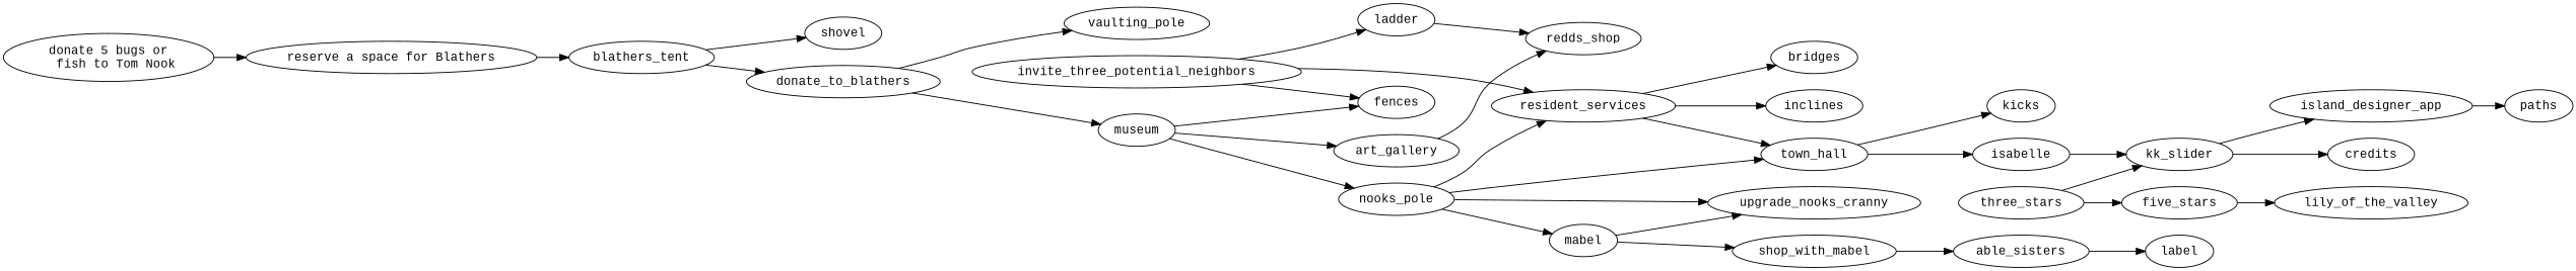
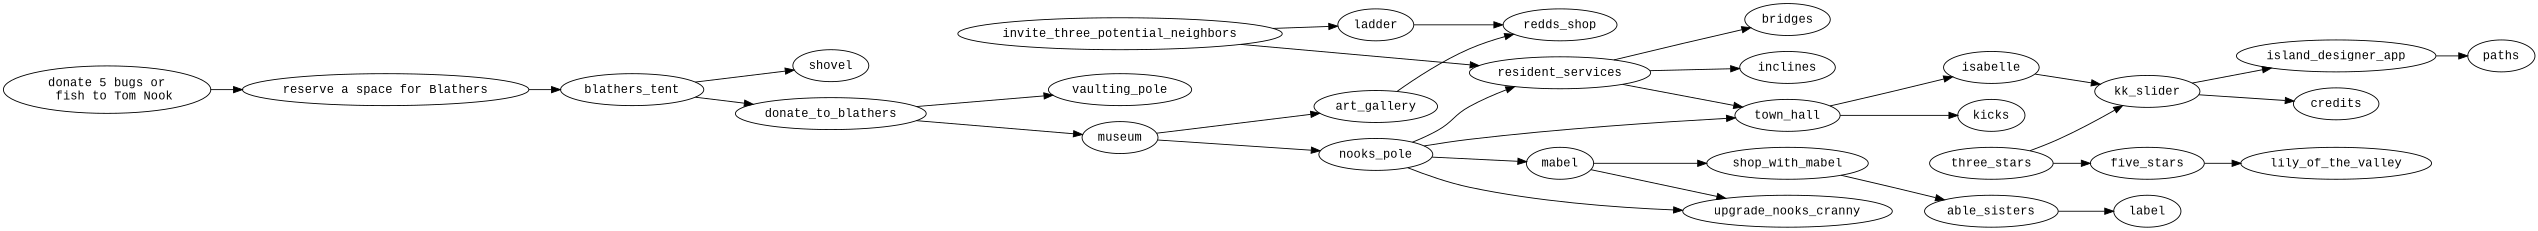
  digraph {
    fontname="Liberation Mono"
    rankdir=LR
    node [fontname="Liberation Mono"]
    edge [fontname="Liberation Mono"]
    n1 [label="donate 5 bugs or\n  fish to Tom Nook"]
    n2 [label="reserve a space for Blathers"]
    blathers_tent
    shovel
    donate_to_blathers
    museum
    vaulting_pole
    n8 [label=nooks_pole]
    art_gallery
-   fences
    mabel
    upgrade_nooks_cranny
    resident_services
    town_hall
    redds_shop
    shop_with_mabel
    able_sisters
    label
    bridges
    inclines
    isabelle
    kicks
    ladder
    five_stars
    lily_of_the_valley
    invite_three_potential_neighbors
    kk_slider
    island_designer_app
    credits
    three_stars
    paths
    n1 -> n2
    n2 -> blathers_tent
    blathers_tent -> shovel
    blathers_tent -> donate_to_blathers
    donate_to_blathers -> museum
    donate_to_blathers -> vaulting_pole
    museum -> n8
    museum -> art_gallery
-   museum -> fences
    n8 -> mabel
    n8 -> upgrade_nooks_cranny
    n8 -> resident_services
    n8 -> town_hall
    art_gallery -> redds_shop
    mabel -> upgrade_nooks_cranny
    mabel -> shop_with_mabel
    resident_services -> town_hall
    resident_services -> bridges
    resident_services -> inclines
    town_hall -> isabelle
    town_hall -> kicks
    shop_with_mabel -> able_sisters
    able_sisters -> label
    isabelle -> kk_slider
    ladder -> redds_shop
    five_stars -> lily_of_the_valley
-   invite_three_potential_neighbors -> fences
    invite_three_potential_neighbors -> resident_services
    invite_three_potential_neighbors -> ladder
    kk_slider -> island_designer_app
    kk_slider -> credits
    island_designer_app -> paths
    three_stars -> five_stars
    three_stars -> kk_slider
  }
